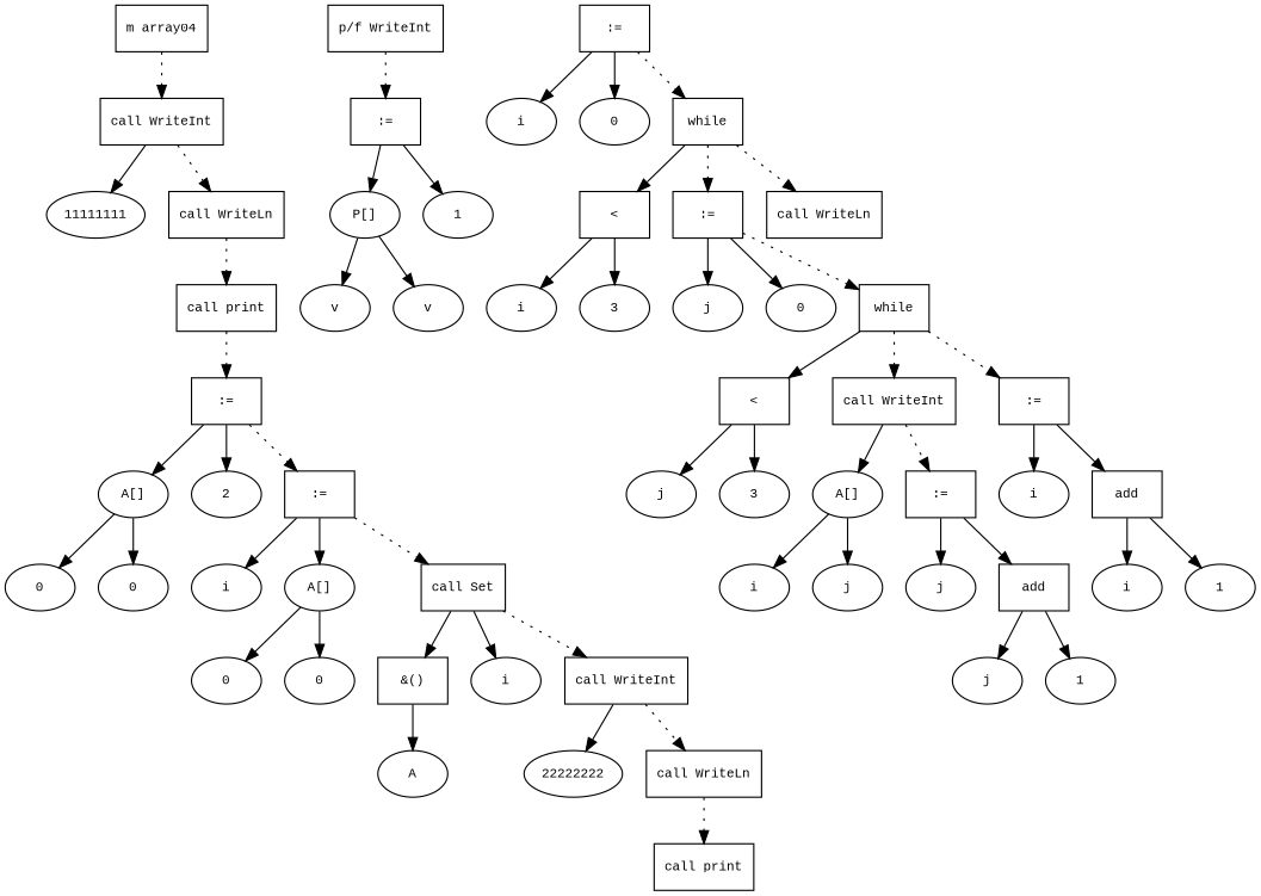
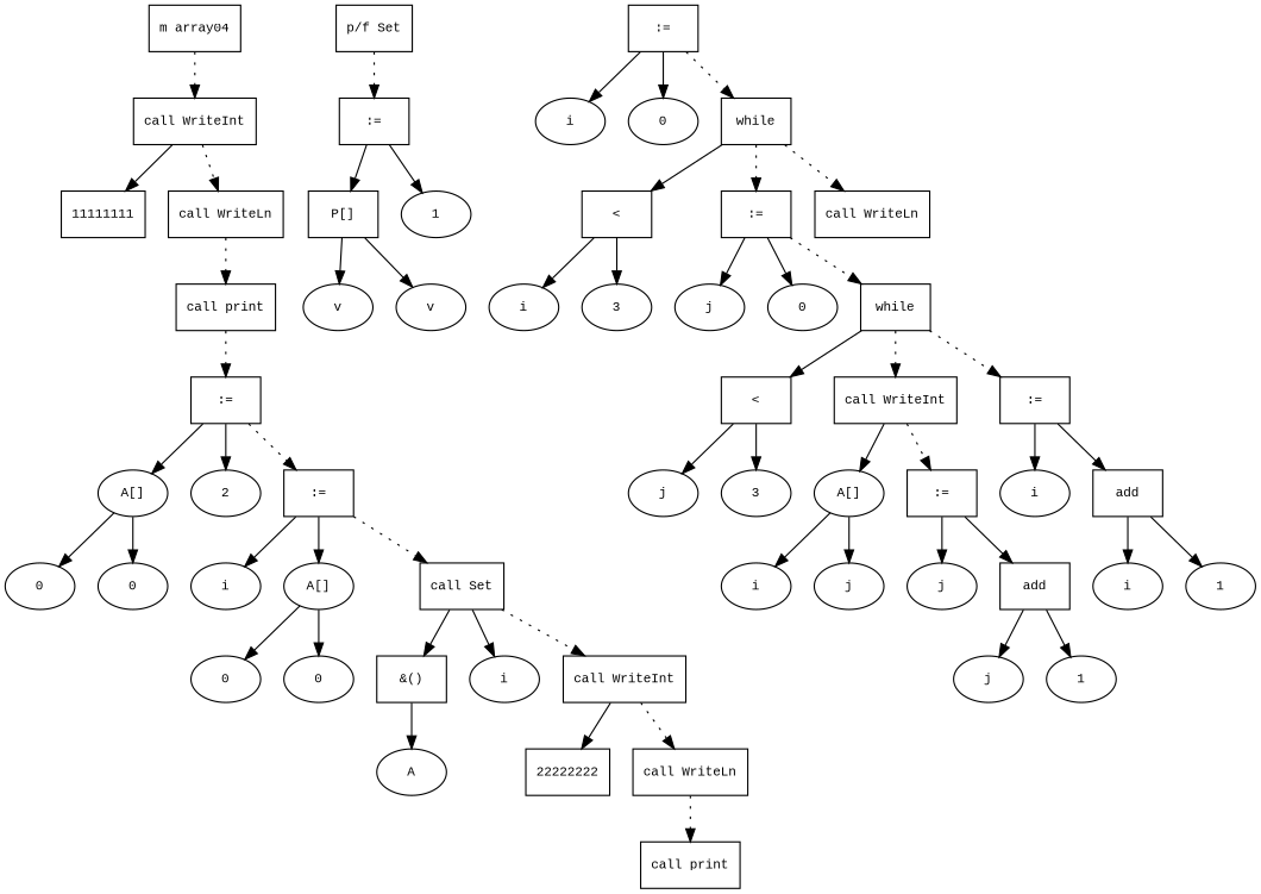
  digraph {
    fontname="Times New Roman"
    fontsize=10
    node [fontname="Courier New" fontsize=10 shape=ellipse]
    edge [fontname="Times New Roman" fontsize=10]
    n1 [label="m array04" shape=box]
    n2 [label="call WriteInt" shape=box]
-   n3 [label=11111111]
+   n3 [label=11111111 shape=box]
    n4 [label="call WriteLn" shape=box]
-   n5 [label="p/f WriteInt" shape=box]
+   n5 [label="p/f Set" shape=box]
    n6 [label=":=" shape=box]
    n7 [label="call print" shape=box]
    n8 [label=":=" shape=box]
    n9 [label="A[]"]
    n10 [label=2]
    n11 [label=":=" shape=box]
    n12 [label=0]
    n13 [label=0]
    n14 [label=i]
    n15 [label="A[]"]
    n16 [label="call Set" shape=box]
    n17 [label=0]
    n18 [label=0]
    n19 [label="&()" shape=box]
    n20 [label=i]
    n21 [label="call WriteInt" shape=box]
    n22 [label=A]
-   n23 [label=22222222]
+   n23 [label=22222222 shape=box]
    n24 [label="call WriteLn" shape=box]
    n25 [label="call print" shape=box]
-   n26 [label="P[]"]
+   n26 [label="P[]" shape=box]
    n27 [label=1]
    n28 [label=v]
    n29 [label=v]
    n30 [label=":=" shape=box]
    n31 [label=i]
    n32 [label=0]
    n33 [label=while shape=box]
    n34 [label="<" shape=box]
    n35 [label=":=" shape=box]
    n36 [label="call WriteLn" shape=box]
    n37 [label=i]
    n38 [label=3]
    n39 [label=j]
    n40 [label=0]
    n41 [label=while shape=box]
    n42 [label="<" shape=box]
    n43 [label="call WriteInt" shape=box]
    n44 [label=":=" shape=box]
    n45 [label=j]
    n46 [label=3]
    n47 [label="A[]"]
    n48 [label=":=" shape=box]
    n49 [label=i]
    n50 [label=add shape=box]
    n51 [label=i]
    n52 [label=j]
    n53 [label=j]
    n54 [label=add shape=box]
    n55 [label=j]
    n56 [label=1]
    n57 [label=i]
    n58 [label=1]
    n1 -> n2 [style=dotted]
    n2 -> n3
    n2 -> n4 [style=dotted]
    n4 -> n7 [style=dotted]
    n5 -> n6 [style=dotted]
    n6 -> n26
    n6 -> n27
    n7 -> n8 [style=dotted]
    n8 -> n9
    n8 -> n10
    n8 -> n11 [style=dotted]
    n9 -> n12
    n9 -> n13
    n11 -> n14
    n11 -> n15
    n11 -> n16 [style=dotted]
    n15 -> n17
    n15 -> n18
    n16 -> n19
    n16 -> n20
    n16 -> n21 [style=dotted]
    n19 -> n22
    n21 -> n23
    n21 -> n24 [style=dotted]
    n24 -> n25 [style=dotted]
    n26 -> n28
    n26 -> n29
    n30 -> n31
    n30 -> n32
    n30 -> n33 [style=dotted]
    n33 -> n34
    n33 -> n35 [style=dotted]
    n33 -> n36 [style=dotted]
    n34 -> n37
    n34 -> n38
    n35 -> n39
    n35 -> n40
    n35 -> n41 [style=dotted]
    n41 -> n42
    n41 -> n43 [style=dotted]
    n41 -> n44 [style=dotted]
    n42 -> n45
    n42 -> n46
    n43 -> n47
    n43 -> n48 [style=dotted]
    n44 -> n49
    n44 -> n50
    n47 -> n51
    n47 -> n52
    n48 -> n53
    n48 -> n54
    n50 -> n57
    n50 -> n58
    n54 -> n55
    n54 -> n56
  }
